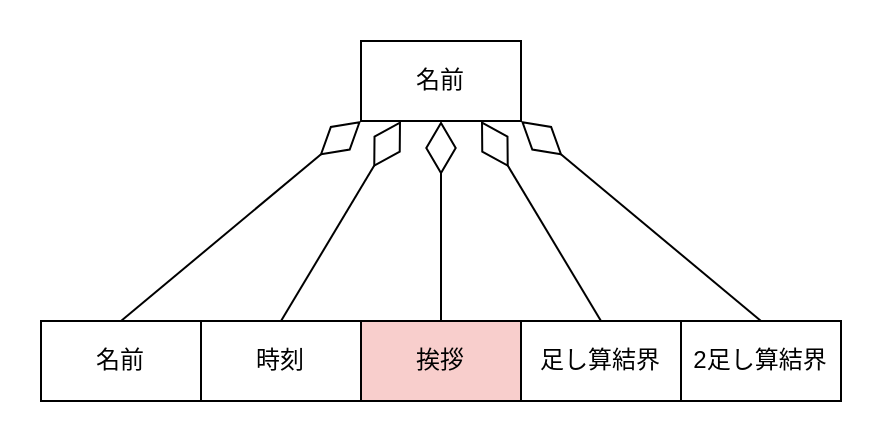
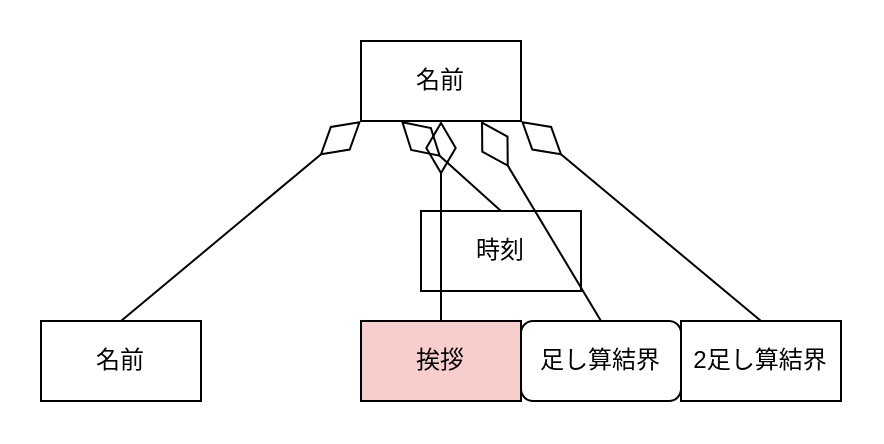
  <mxCell id="0" />
  <mxCell id="1" parent="0" />
  <mxCell id="2" value="名前" style="rounded=0;whiteSpace=wrap;html=1;" vertex="1" parent="1"><mxGeometry x="20" y="160" width="80" height="40" as="geometry" /></mxCell>
- <mxCell id="3" value="時刻" style="rounded=0;whiteSpace=wrap;html=1;" vertex="1" parent="1"><mxGeometry x="100" y="160" width="80" height="40" as="geometry" /></mxCell>
+ <mxCell id="3" value="時刻" style="rounded=0;whiteSpace=wrap;html=1;" vertex="1" parent="1"><mxGeometry x="210" y="105" width="80" height="40" as="geometry" /></mxCell>
  <mxCell id="4" value="" style="endArrow=diamondThin;endFill=0;endSize=24;html=1;exitX=0.5;exitY=0;exitDx=0;exitDy=0;entryX=0;entryY=1;entryDx=0;entryDy=0;" edge="1" parent="1" source="2" target="5"><mxGeometry width="160" relative="1" as="geometry"><mxPoint x="0" y="-10" as="sourcePoint" /><mxPoint x="60" y="40" as="targetPoint" /></mxGeometry></mxCell>
  <mxCell id="5" value="名前" style="rounded=0;whiteSpace=wrap;html=1;" vertex="1" parent="1"><mxGeometry x="180" y="20" width="80" height="40" as="geometry" /></mxCell>
  <mxCell id="6" value="" style="endArrow=diamondThin;endFill=0;endSize=24;html=1;exitX=0.5;exitY=0;exitDx=0;exitDy=0;entryX=0.25;entryY=1;entryDx=0;entryDy=0;" edge="1" parent="1" source="3" target="5"><mxGeometry width="160" relative="1" as="geometry"><mxPoint x="140" y="190" as="sourcePoint" /><mxPoint x="210" y="100" as="targetPoint" /></mxGeometry></mxCell>
  <mxCell id="7" value="挨拶" style="rounded=0;whiteSpace=wrap;html=1;fillColor=#f8cecc;" vertex="1" parent="1"><mxGeometry x="180" y="160" width="80" height="40" as="geometry" /></mxCell>
  <mxCell id="8" value="" style="endArrow=diamondThin;endFill=0;endSize=24;html=1;exitX=0.5;exitY=0;exitDx=0;exitDy=0;entryX=0.5;entryY=1;entryDx=0;entryDy=0;" edge="1" source="7" parent="1" target="5"><mxGeometry width="160" relative="1" as="geometry"><mxPoint x="280" y="200" as="sourcePoint" /><mxPoint x="230" y="33" as="targetPoint" /><Array as="points" /></mxGeometry></mxCell>
- <mxCell id="9" value="足し算結界" style="rounded=0;whiteSpace=wrap;html=1;" vertex="1" parent="1"><mxGeometry x="260" y="160" width="80" height="40" as="geometry" /></mxCell>
+ <mxCell id="9" value="足し算結界" style="whiteSpace=wrap;html=1;rounded=1;" vertex="1" parent="1"><mxGeometry x="260" y="160" width="80" height="40" as="geometry" /></mxCell>
  <mxCell id="10" value="" style="endArrow=diamondThin;endFill=0;endSize=24;html=1;exitX=0.5;exitY=0;exitDx=0;exitDy=0;entryX=0.75;entryY=1;entryDx=0;entryDy=0;" edge="1" source="9" parent="1" target="5"><mxGeometry width="160" relative="1" as="geometry"><mxPoint x="450" y="240" as="sourcePoint" /><mxPoint x="400" y="73" as="targetPoint" /></mxGeometry></mxCell>
  <mxCell id="11" value="2足し算結界" style="rounded=0;whiteSpace=wrap;html=1;" vertex="1" parent="1"><mxGeometry x="340" y="160" width="80" height="40" as="geometry" /></mxCell>
  <mxCell id="12" value="" style="endArrow=diamondThin;endFill=0;endSize=24;html=1;exitX=0.5;exitY=0;exitDx=0;exitDy=0;entryX=1;entryY=1;entryDx=0;entryDy=0;" edge="1" source="11" parent="1" target="5"><mxGeometry width="160" relative="1" as="geometry"><mxPoint x="420" y="220" as="sourcePoint" /><mxPoint x="370" y="53" as="targetPoint" /></mxGeometry></mxCell>
